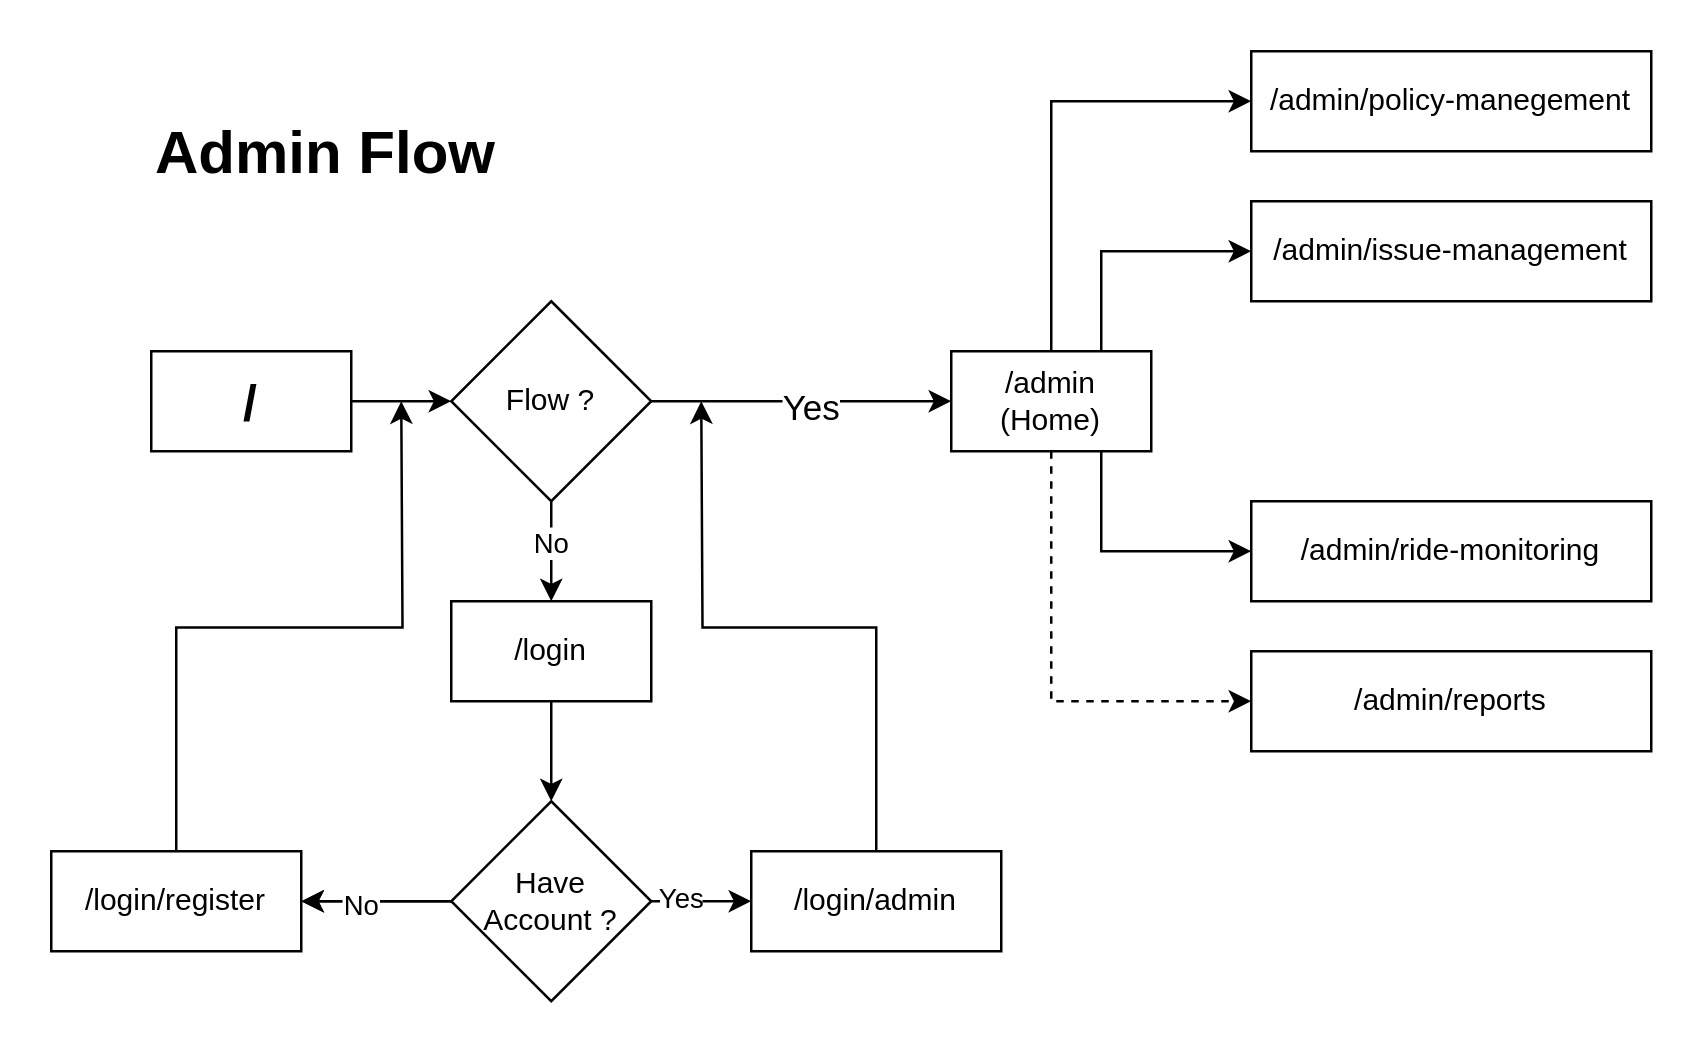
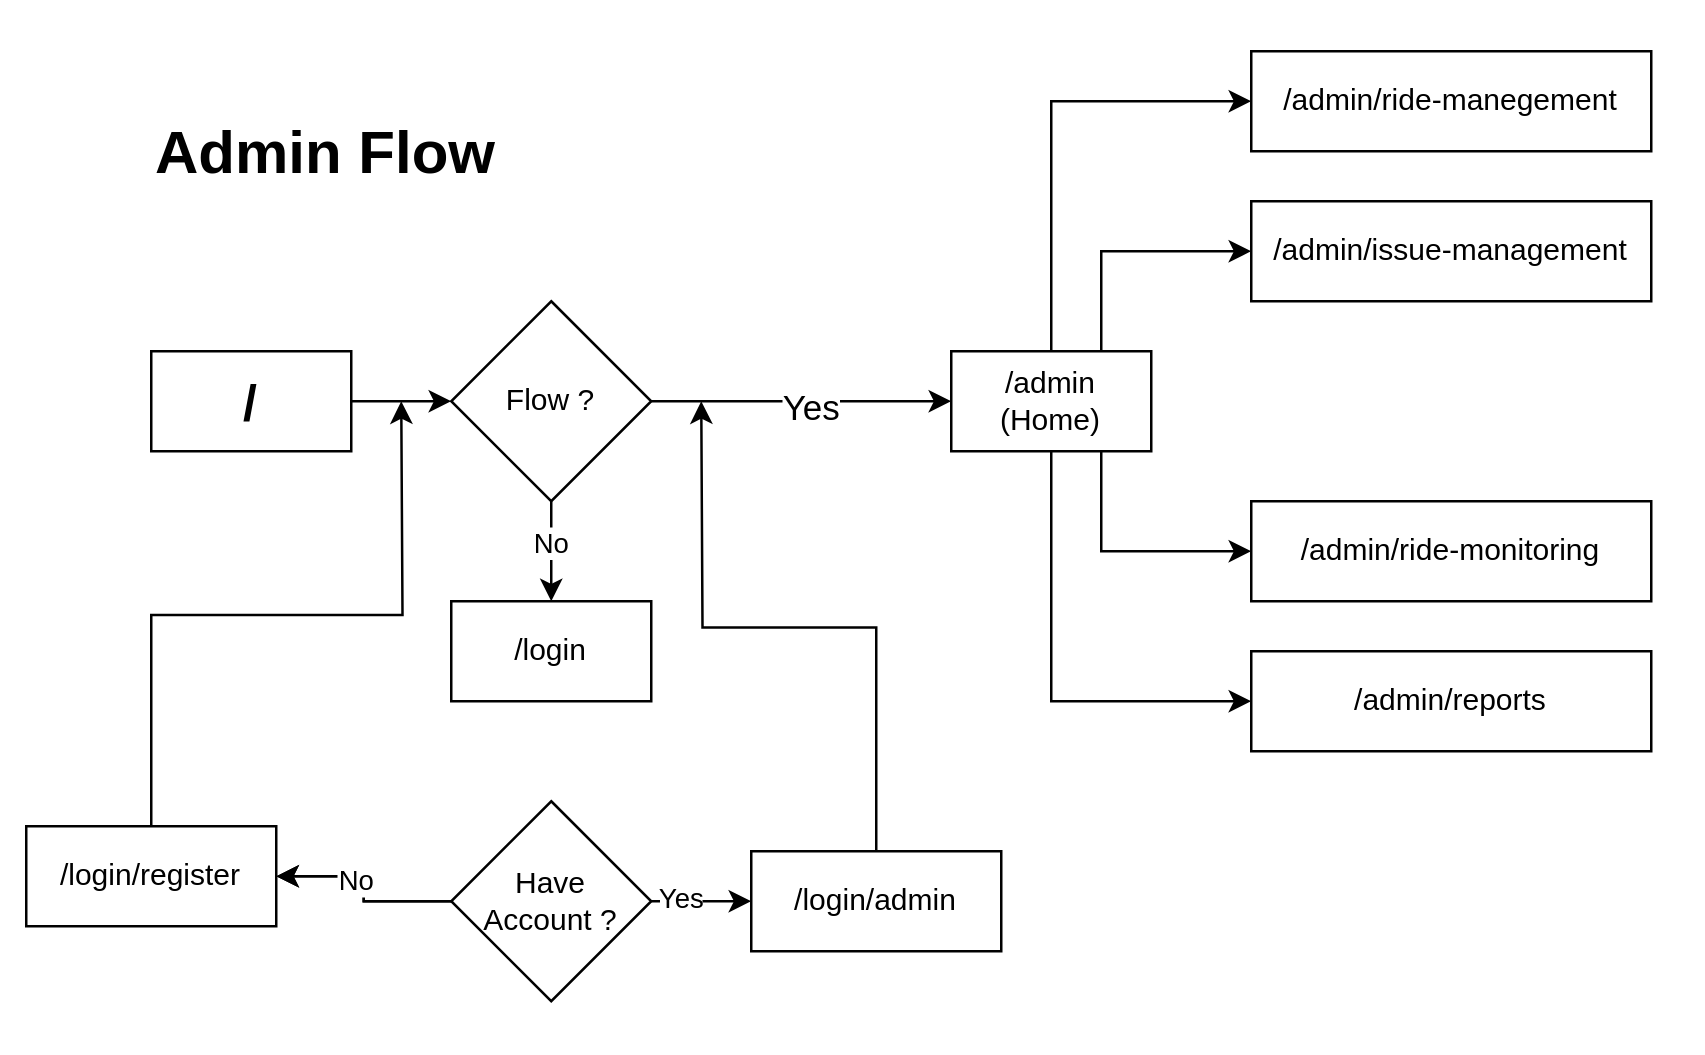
  <mxCell id="0" />
  <mxCell id="1" parent="0" />
  <mxCell id="2" value="&lt;h1 style=&quot;margin-top: 0px;&quot;&gt;Admin Flow&lt;/h1&gt;" style="text;html=1;whiteSpace=wrap;overflow=hidden;rounded=0;" vertex="1" parent="1"><mxGeometry x="60" y="40" width="180" height="40" as="geometry" /></mxCell>
  <mxCell id="3" style="edgeStyle=orthogonalEdgeStyle;rounded=0;orthogonalLoop=1;jettySize=auto;html=1;exitX=1;exitY=0.5;exitDx=0;exitDy=0;entryX=0;entryY=0.5;entryDx=0;entryDy=0;" edge="1" parent="1" source="7"><mxGeometry relative="1" as="geometry"><mxPoint x="380" y="160" as="targetPoint" /></mxGeometry></mxCell>
  <mxCell id="4" value="&lt;font style=&quot;font-size: 14px;&quot;&gt;Yes&lt;/font&gt;" style="edgeLabel;html=1;align=center;verticalAlign=middle;resizable=0;points=[];" vertex="1" connectable="0" parent="3"><mxGeometry x="0.067" y="-2" relative="1" as="geometry"><mxPoint as="offset" /></mxGeometry></mxCell>
  <mxCell id="5" style="edgeStyle=orthogonalEdgeStyle;rounded=0;orthogonalLoop=1;jettySize=auto;html=1;exitX=0.5;exitY=1;exitDx=0;exitDy=0;entryX=0.5;entryY=0;entryDx=0;entryDy=0;" edge="1" parent="1" source="7" target="15"><mxGeometry relative="1" as="geometry" /></mxCell>
  <mxCell id="6" value="No" style="edgeLabel;html=1;align=center;verticalAlign=middle;resizable=0;points=[];" vertex="1" connectable="0" parent="5"><mxGeometry x="-0.2" y="-1" relative="1" as="geometry"><mxPoint as="offset" /></mxGeometry></mxCell>
  <mxCell id="7" value="Flow ?" style="rhombus;whiteSpace=wrap;html=1;" vertex="1" parent="1"><mxGeometry x="180" y="120" width="80" height="80" as="geometry" /></mxCell>
  <mxCell id="8" style="edgeStyle=orthogonalEdgeStyle;rounded=0;orthogonalLoop=1;jettySize=auto;html=1;exitX=0;exitY=0.5;exitDx=0;exitDy=0;entryX=1;entryY=0.5;entryDx=0;entryDy=0;" edge="1" parent="1" source="13" target="19"><mxGeometry relative="1" as="geometry" /></mxCell>
  <mxCell id="9" value="" style="edgeStyle=orthogonalEdgeStyle;rounded=0;orthogonalLoop=1;jettySize=auto;html=1;" edge="1" parent="1" source="13" target="19"><mxGeometry relative="1" as="geometry" /></mxCell>
  <mxCell id="10" value="No" style="edgeLabel;html=1;align=center;verticalAlign=middle;resizable=0;points=[];" vertex="1" connectable="0" parent="9"><mxGeometry x="0.224" y="1" relative="1" as="geometry"><mxPoint as="offset" /></mxGeometry></mxCell>
  <mxCell id="11" style="edgeStyle=orthogonalEdgeStyle;rounded=0;orthogonalLoop=1;jettySize=auto;html=1;exitX=1;exitY=0.5;exitDx=0;exitDy=0;entryX=0;entryY=0.5;entryDx=0;entryDy=0;" edge="1" parent="1" source="13" target="21"><mxGeometry relative="1" as="geometry" /></mxCell>
  <mxCell id="12" value="Yes" style="edgeLabel;html=1;align=center;verticalAlign=middle;resizable=0;points=[];" vertex="1" connectable="0" parent="11"><mxGeometry x="-0.464" y="2" relative="1" as="geometry"><mxPoint as="offset" /></mxGeometry></mxCell>
  <mxCell id="13" value="Have&lt;div&gt;Account ?&lt;/div&gt;" style="rhombus;whiteSpace=wrap;html=1;" vertex="1" parent="1"><mxGeometry x="180" y="320" width="80" height="80" as="geometry" /></mxCell>
- <mxCell id="14" style="edgeStyle=orthogonalEdgeStyle;rounded=0;orthogonalLoop=1;jettySize=auto;html=1;exitX=0.5;exitY=1;exitDx=0;exitDy=0;entryX=0.5;entryY=0;entryDx=0;entryDy=0;" edge="1" parent="1" source="15" target="13"><mxGeometry relative="1" as="geometry" /></mxCell>
  <mxCell id="15" value="/login" style="rounded=0;whiteSpace=wrap;html=1;" vertex="1" parent="1"><mxGeometry x="180" y="240" width="80" height="40" as="geometry" /></mxCell>
  <mxCell id="16" style="edgeStyle=orthogonalEdgeStyle;rounded=0;orthogonalLoop=1;jettySize=auto;html=1;exitX=1;exitY=0.5;exitDx=0;exitDy=0;entryX=0;entryY=0.5;entryDx=0;entryDy=0;" edge="1" parent="1" source="17" target="7"><mxGeometry relative="1" as="geometry" /></mxCell>
  <mxCell id="17" value="&lt;font size=&quot;1&quot; style=&quot;&quot;&gt;&lt;b style=&quot;font-size: 20px;&quot;&gt;/&lt;/b&gt;&lt;/font&gt;" style="rounded=0;whiteSpace=wrap;html=1;" vertex="1" parent="1"><mxGeometry x="60" y="140" width="80" height="40" as="geometry" /></mxCell>
  <mxCell id="18" style="edgeStyle=orthogonalEdgeStyle;rounded=0;orthogonalLoop=1;jettySize=auto;html=1;exitX=0.5;exitY=0;exitDx=0;exitDy=0;" edge="1" parent="1" source="19"><mxGeometry relative="1" as="geometry"><mxPoint x="160" y="160" as="targetPoint" /></mxGeometry></mxCell>
- <mxCell id="19" value="/login/register" style="rounded=0;whiteSpace=wrap;html=1;" vertex="1" parent="1"><mxGeometry x="20" y="340" width="100" height="40" as="geometry" /></mxCell>
+ <mxCell id="19" value="/login/register" style="rounded=0;whiteSpace=wrap;html=1;" vertex="1" parent="1"><mxGeometry x="10" y="330" width="100" height="40" as="geometry" /></mxCell>
  <mxCell id="20" style="edgeStyle=orthogonalEdgeStyle;rounded=0;orthogonalLoop=1;jettySize=auto;html=1;exitX=0.5;exitY=0;exitDx=0;exitDy=0;" edge="1" parent="1" source="21"><mxGeometry relative="1" as="geometry"><mxPoint x="280" y="160" as="targetPoint" /></mxGeometry></mxCell>
  <mxCell id="21" value="/login/admin" style="rounded=0;whiteSpace=wrap;html=1;" vertex="1" parent="1"><mxGeometry x="300" y="340" width="100" height="40" as="geometry" /></mxCell>
  <mxCell id="22" style="edgeStyle=orthogonalEdgeStyle;rounded=0;orthogonalLoop=1;jettySize=auto;html=1;exitX=0.5;exitY=0;exitDx=0;exitDy=0;entryX=0;entryY=0.5;entryDx=0;entryDy=0;" edge="1" parent="1" source="26" target="30"><mxGeometry relative="1" as="geometry" /></mxCell>
- <mxCell id="23" style="edgeStyle=orthogonalEdgeStyle;rounded=0;orthogonalLoop=1;jettySize=auto;html=1;exitX=0.5;exitY=1;exitDx=0;exitDy=0;entryX=0;entryY=0.5;entryDx=0;entryDy=0;dashed=1;" edge="1" parent="1" source="26" target="28"><mxGeometry relative="1" as="geometry" /></mxCell>
+ <mxCell id="23" style="edgeStyle=orthogonalEdgeStyle;rounded=0;orthogonalLoop=1;jettySize=auto;html=1;exitX=0.5;exitY=1;exitDx=0;exitDy=0;entryX=0;entryY=0.5;entryDx=0;entryDy=0;" edge="1" parent="1" source="26" target="28"><mxGeometry relative="1" as="geometry" /></mxCell>
  <mxCell id="24" style="edgeStyle=orthogonalEdgeStyle;rounded=0;orthogonalLoop=1;jettySize=auto;html=1;exitX=0.75;exitY=1;exitDx=0;exitDy=0;entryX=0;entryY=0.5;entryDx=0;entryDy=0;" edge="1" parent="1" source="26" target="27"><mxGeometry relative="1" as="geometry" /></mxCell>
  <mxCell id="25" style="edgeStyle=orthogonalEdgeStyle;rounded=0;orthogonalLoop=1;jettySize=auto;html=1;exitX=0.75;exitY=0;exitDx=0;exitDy=0;entryX=0;entryY=0.5;entryDx=0;entryDy=0;" edge="1" parent="1" source="26" target="29"><mxGeometry relative="1" as="geometry" /></mxCell>
  <mxCell id="26" value="/admin&lt;div&gt;(Home)&lt;/div&gt;" style="rounded=0;whiteSpace=wrap;html=1;" vertex="1" parent="1"><mxGeometry x="380" y="140" width="80" height="40" as="geometry" /></mxCell>
  <mxCell id="27" value="/admin/ride-monitoring" style="rounded=0;whiteSpace=wrap;html=1;" vertex="1" parent="1"><mxGeometry x="500" y="200" width="160" height="40" as="geometry" /></mxCell>
  <mxCell id="28" value="/admin/reports" style="rounded=0;whiteSpace=wrap;html=1;" vertex="1" parent="1"><mxGeometry x="500" y="260" width="160" height="40" as="geometry" /></mxCell>
  <mxCell id="29" value="/admin/issue-management" style="rounded=0;whiteSpace=wrap;html=1;" vertex="1" parent="1"><mxGeometry x="500" y="80" width="160" height="40" as="geometry" /></mxCell>
- <mxCell id="30" value="/admin/policy-manegement" style="rounded=0;whiteSpace=wrap;html=1;" vertex="1" parent="1"><mxGeometry x="500" y="20" width="160" height="40" as="geometry" /></mxCell>
+ <mxCell id="30" value="/admin/ride-manegement" style="rounded=0;whiteSpace=wrap;html=1;" vertex="1" parent="1"><mxGeometry x="500" y="20" width="160" height="40" as="geometry" /></mxCell>
